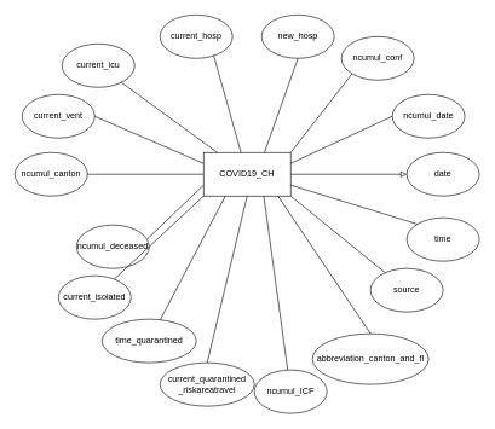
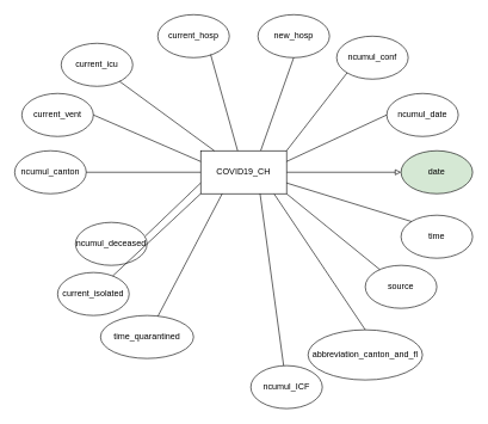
  <mxCell id="0" />
  <mxCell id="1" parent="0" />
  <mxCell id="2" style="edgeStyle=none;html=1;endArrow=block;endFill=0;" edge="1" parent="1" source="3" target="4"><mxGeometry relative="1" as="geometry" /></mxCell>
  <mxCell id="3" value="COVID19_CH" style="rounded=0;whiteSpace=wrap;html=1;" vertex="1" parent="1"><mxGeometry x="280" y="210" width="120" height="60" as="geometry" /></mxCell>
- <mxCell id="4" value="date" style="ellipse;whiteSpace=wrap;html=1;" vertex="1" parent="1"><mxGeometry x="560" y="210" width="100" height="60" as="geometry" /></mxCell>
+ <mxCell id="4" value="date" style="ellipse;whiteSpace=wrap;html=1;fillColor=#d5e8d4;" vertex="1" parent="1"><mxGeometry x="560" y="210" width="100" height="60" as="geometry" /></mxCell>
  <mxCell id="5" value="time" style="ellipse;whiteSpace=wrap;html=1;" vertex="1" parent="1"><mxGeometry x="560" y="300" width="100" height="60" as="geometry" /></mxCell>
  <mxCell id="6" value="abbreviation_canton_and_fl" style="ellipse;whiteSpace=wrap;html=1;" vertex="1" parent="1"><mxGeometry x="430" y="460" width="160" height="70" as="geometry" /></mxCell>
  <mxCell id="7" value="ncumul_date" style="ellipse;whiteSpace=wrap;html=1;" vertex="1" parent="1"><mxGeometry x="540" y="130" width="100" height="60" as="geometry" /></mxCell>
  <mxCell id="8" value="new_hosp" style="ellipse;whiteSpace=wrap;html=1;" vertex="1" parent="1"><mxGeometry x="360" width="100" height="60" as="geometry" y="20" /></mxCell>
  <mxCell id="9" value="ncumul_conf" style="ellipse;whiteSpace=wrap;html=1;" vertex="1" parent="1"><mxGeometry x="470" y="50" width="100" height="60" as="geometry" /></mxCell>
  <mxCell id="10" value="current_hosp" style="ellipse;whiteSpace=wrap;html=1;" vertex="1" parent="1"><mxGeometry x="220" width="100" height="60" as="geometry" y="20" /></mxCell>
  <mxCell id="11" value="current_icu" style="ellipse;whiteSpace=wrap;html=1;" vertex="1" parent="1"><mxGeometry x="85" y="60" width="100" height="60" as="geometry" /></mxCell>
  <mxCell id="12" value="current_vent" style="ellipse;whiteSpace=wrap;html=1;" vertex="1" parent="1"><mxGeometry x="30" y="130" width="100" height="60" as="geometry" /></mxCell>
  <mxCell id="13" value="ncumul_canton" style="ellipse;whiteSpace=wrap;html=1;" vertex="1" parent="1"><mxGeometry x="20" y="210" width="100" height="60" as="geometry" /></mxCell>
  <mxCell id="14" value="ncumul_deceased" style="ellipse;whiteSpace=wrap;html=1;" vertex="1" parent="1"><mxGeometry x="105" y="310" width="100" height="60" as="geometry" /></mxCell>
  <mxCell id="15" value="source" style="ellipse;whiteSpace=wrap;html=1;" vertex="1" parent="1"><mxGeometry x="510" y="370" width="100" height="60" as="geometry" /></mxCell>
  <mxCell id="16" style="edgeStyle=none;html=1;endArrow=none;endFill=0;exitX=1;exitY=0.75;exitDx=0;exitDy=0;entryX=0;entryY=0;entryDx=0;entryDy=0;" edge="1" parent="1" source="3" target="5"><mxGeometry relative="1" as="geometry"><mxPoint x="410" y="250" as="sourcePoint" /><mxPoint x="540" y="300" as="targetPoint" /></mxGeometry></mxCell>
  <mxCell id="17" style="edgeStyle=none;html=1;endArrow=none;endFill=0;exitX=1;exitY=1;exitDx=0;exitDy=0;" edge="1" parent="1" source="3" target="15"><mxGeometry relative="1" as="geometry"><mxPoint x="410" y="265" as="sourcePoint" /><mxPoint x="584.645" y="318.787" as="targetPoint" /></mxGeometry></mxCell>
  <mxCell id="18" style="edgeStyle=none;html=1;endArrow=none;endFill=0;exitX=0.857;exitY=1.009;exitDx=0;exitDy=0;exitPerimeter=0;entryX=0.5;entryY=0;entryDx=0;entryDy=0;" edge="1" parent="1" source="3" target="6"><mxGeometry relative="1" as="geometry"><mxPoint x="410" y="280" as="sourcePoint" /><mxPoint x="540.298" y="385.867" as="targetPoint" /></mxGeometry></mxCell>
  <mxCell id="19" style="edgeStyle=none;html=1;endArrow=none;endFill=0;exitX=1;exitY=0.25;exitDx=0;exitDy=0;entryX=0;entryY=0.5;entryDx=0;entryDy=0;" edge="1" parent="1" source="3" target="7"><mxGeometry relative="1" as="geometry"><mxPoint x="392.84" y="280.54" as="sourcePoint" /><mxPoint x="450" y="450" as="targetPoint" /></mxGeometry></mxCell>
  <mxCell id="20" style="edgeStyle=none;html=1;endArrow=none;endFill=0;exitX=1;exitY=0;exitDx=0;exitDy=0;entryX=0;entryY=1;entryDx=0;entryDy=0;" edge="1" parent="1" source="3" target="9"><mxGeometry relative="1" as="geometry"><mxPoint x="410" y="235" as="sourcePoint" /><mxPoint x="550" y="170" as="targetPoint" /></mxGeometry></mxCell>
  <mxCell id="21" style="edgeStyle=none;html=1;endArrow=none;endFill=0;exitX=0.699;exitY=-0.004;exitDx=0;exitDy=0;entryX=0.5;entryY=1;entryDx=0;entryDy=0;exitPerimeter=0;" edge="1" parent="1" source="3" target="8"><mxGeometry relative="1" as="geometry"><mxPoint x="410" y="220" as="sourcePoint" /><mxPoint x="494.645" y="111.213" as="targetPoint" /></mxGeometry></mxCell>
  <mxCell id="22" style="edgeStyle=none;html=1;endArrow=none;endFill=0;entryX=0.739;entryY=0.929;entryDx=0;entryDy=0;entryPerimeter=0;" edge="1" parent="1" source="3" target="10"><mxGeometry relative="1" as="geometry"><mxPoint x="332" y="208" as="sourcePoint" /><mxPoint x="420" y="90" as="targetPoint" /></mxGeometry></mxCell>
  <mxCell id="23" style="edgeStyle=none;html=1;endArrow=none;endFill=0;" edge="1" parent="1" source="3" target="11"><mxGeometry relative="1" as="geometry"><mxPoint x="341.58" y="220" as="sourcePoint" /><mxPoint x="303.9" y="85.74" as="targetPoint" /></mxGeometry></mxCell>
  <mxCell id="24" style="edgeStyle=none;html=1;endArrow=none;endFill=0;entryX=1;entryY=0.5;entryDx=0;entryDy=0;exitX=0;exitY=0.25;exitDx=0;exitDy=0;" edge="1" parent="1" source="3" target="12"><mxGeometry relative="1" as="geometry"><mxPoint x="312" y="220" as="sourcePoint" /><mxPoint x="190.254" y="123.885" as="targetPoint" /></mxGeometry></mxCell>
  <mxCell id="25" style="edgeStyle=none;html=1;endArrow=none;endFill=0;entryX=1;entryY=0.5;entryDx=0;entryDy=0;exitX=0;exitY=0.5;exitDx=0;exitDy=0;" edge="1" parent="1" source="3" target="13"><mxGeometry relative="1" as="geometry"><mxPoint x="290" y="235" as="sourcePoint" /><mxPoint x="140" y="170" as="targetPoint" /></mxGeometry></mxCell>
  <mxCell id="26" style="edgeStyle=none;html=1;endArrow=none;endFill=0;entryX=0.979;entryY=0.313;entryDx=0;entryDy=0;exitX=0;exitY=0.75;exitDx=0;exitDy=0;entryPerimeter=0;" edge="1" parent="1" source="3" target="14"><mxGeometry relative="1" as="geometry"><mxPoint x="290" y="250" as="sourcePoint" /><mxPoint x="130" y="250" as="targetPoint" /></mxGeometry></mxCell>
  <mxCell id="27" value="current_isolated" style="ellipse;whiteSpace=wrap;html=1;" vertex="1" parent="1"><mxGeometry x="80" y="380" width="100" height="60" as="geometry" /></mxCell>
  <mxCell id="28" value="time_quarantined" style="ellipse;whiteSpace=wrap;html=1;" vertex="1" parent="1"><mxGeometry x="140" y="440" width="130" height="60" as="geometry" /></mxCell>
  <mxCell id="29" value="" style="edgeStyle=none;html=1;endArrow=none;endFill=0;entryX=0.25;entryY=1;entryDx=0;entryDy=0;" edge="1" parent="1" source="28" target="3"><mxGeometry relative="1" as="geometry" /></mxCell>
- <mxCell id="30" value="current_quarantined&lt;br&gt;_riskareatravel" style="ellipse;whiteSpace=wrap;html=1;" vertex="1" parent="1"><mxGeometry x="220" y="500" width="130" height="60" as="geometry" /></mxCell>
- <mxCell id="31" value="" style="edgeStyle=none;html=1;endArrow=none;endFill=0;exitX=0.5;exitY=0;exitDx=0;exitDy=0;entryX=0.5;entryY=1;entryDx=0;entryDy=0;" edge="1" parent="1" source="30" target="3"><mxGeometry relative="1" as="geometry"><mxPoint x="231.943" y="451.037" as="sourcePoint" /><mxPoint x="332.391" y="280" as="targetPoint" /></mxGeometry></mxCell>
  <mxCell id="32" value="" style="edgeStyle=none;html=1;endArrow=none;endFill=0;entryX=0;entryY=1;entryDx=0;entryDy=0;" edge="1" parent="1" source="27" target="3"><mxGeometry relative="1" as="geometry"><mxPoint x="295" y="510" as="sourcePoint" /><mxPoint x="350" y="280" as="targetPoint" /></mxGeometry></mxCell>
  <mxCell id="33" value="" style="edgeStyle=none;html=1;endArrow=none;endFill=0;entryX=0.691;entryY=0.997;entryDx=0;entryDy=0;entryPerimeter=0;" edge="1" parent="1" source="34" target="3"><mxGeometry relative="1" as="geometry" /></mxCell>
  <mxCell id="34" value="ncumul_ICF" style="ellipse;whiteSpace=wrap;html=1;" vertex="1" parent="1"><mxGeometry x="350" y="510" width="100" height="60" as="geometry" /></mxCell>
